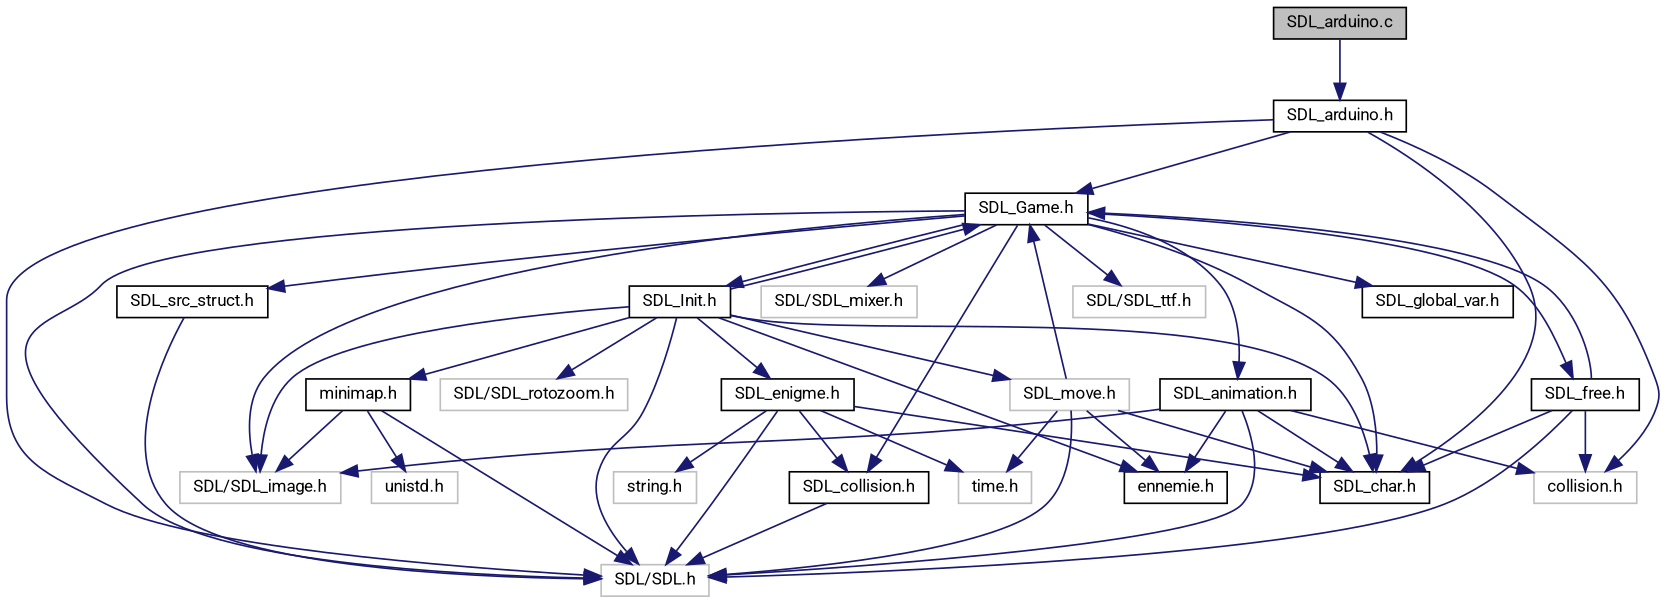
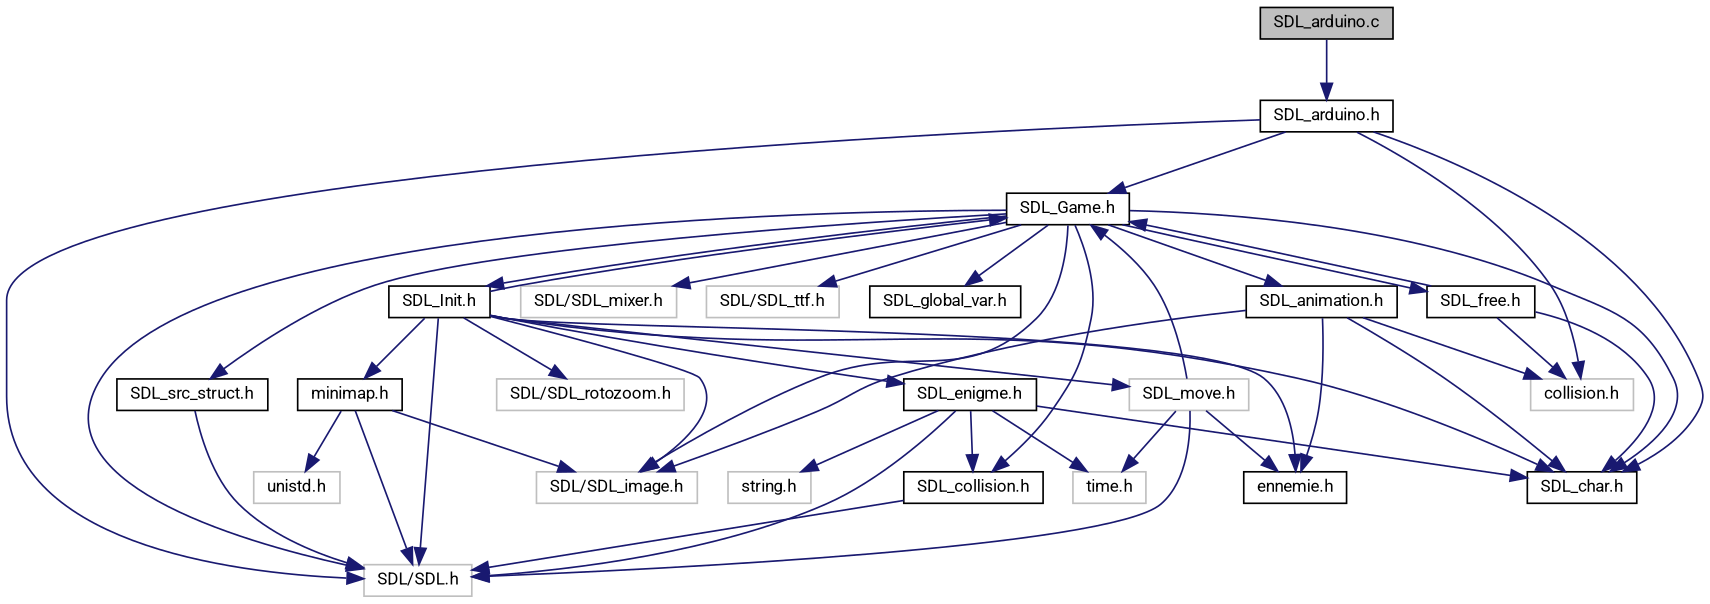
  digraph {
    node [color=black fillcolor=white fontname=Roboto fontsize=10 shape=record style=filled]
    edge [color=midnightblue fontname=Roboto fontsize=10 labelfontname=Roboto labelfontsize=10 style=solid]
    n1 [fillcolor=grey75 fontcolor=black height=0.2 label="SDL_arduino.c" width=0.4]
    n2 [height=0.2 label="SDL_arduino.h" width=0.4]
    n3 [color=grey75 height=0.2 label="SDL/SDL.h" width=0.4]
    n4 [height=0.2 label="SDL_char.h" width=0.4]
    n5 [height=0.2 label="SDL_Game.h" width=0.4]
    n6 [color=grey75 height=0.2 label="collision.h" width=0.4]
    n7 [color=grey75 height=0.2 label="SDL/SDL_image.h" width=0.4]
    n8 [color=grey75 height=0.2 label="SDL/SDL_mixer.h" width=0.4]
    n9 [color=grey75 height=0.2 label="SDL/SDL_ttf.h" width=0.4]
    n10 [height=0.2 label="SDL_src_struct.h" width=0.4]
    n11 [height=0.2 label="SDL_animation.h" width=0.4]
    n12 [height=0.2 label="SDL_collision.h" width=0.4]
    n13 [height=0.2 label="SDL_free.h" width=0.4]
    n14 [height=0.2 label="SDL_Init.h" width=0.4]
    n15 [height=0.2 label="SDL_global_var.h" width=0.4]
    n16 [color=grey75 height=0.2 label="SDL_move.h" width=0.4]
    n17 [color=grey75 height=0.2 label="time.h" width=0.4]
    n18 [height=0.2 label="ennemie.h" width=0.4]
    n19 [height=0.2 label="SDL_enigme.h" width=0.4]
    n20 [height=0.2 label="minimap.h" width=0.4]
    n21 [color=grey75 height=0.2 label="SDL/SDL_rotozoom.h" width=0.4]
    n22 [color=grey75 height=0.2 label="string.h" width=0.4]
    n23 [color=grey75 height=0.2 label="unistd.h" width=0.4]
    n1 -> n2
    n2 -> n3
    n2 -> n4
    n2 -> n5
    n2 -> n6
    n5 -> n3
    n5 -> n4
    n5 -> n7
    n5 -> n8
    n5 -> n9
    n5 -> n10
    n5 -> n11
    n5 -> n12
    n5 -> n13
    n5 -> n14
    n5 -> n15
    n10 -> n3
-   n11 -> n3
    n11 -> n4
    n11 -> n6
    n11 -> n7
    n11 -> n18
    n12 -> n3
-   n13 -> n3
    n13 -> n4
    n13 -> n5
    n13 -> n6
    n14 -> n3
    n14 -> n4
    n14 -> n5
    n14 -> n7
    n14 -> n16
    n14 -> n18
    n14 -> n19
    n14 -> n20
    n14 -> n21
    n16 -> n3
-   n16 -> n4
    n16 -> n5
    n16 -> n17
    n16 -> n18
    n19 -> n3
    n19 -> n4
    n19 -> n12
    n19 -> n17
    n19 -> n22
    n20 -> n3
    n20 -> n7
    n20 -> n23
  }
